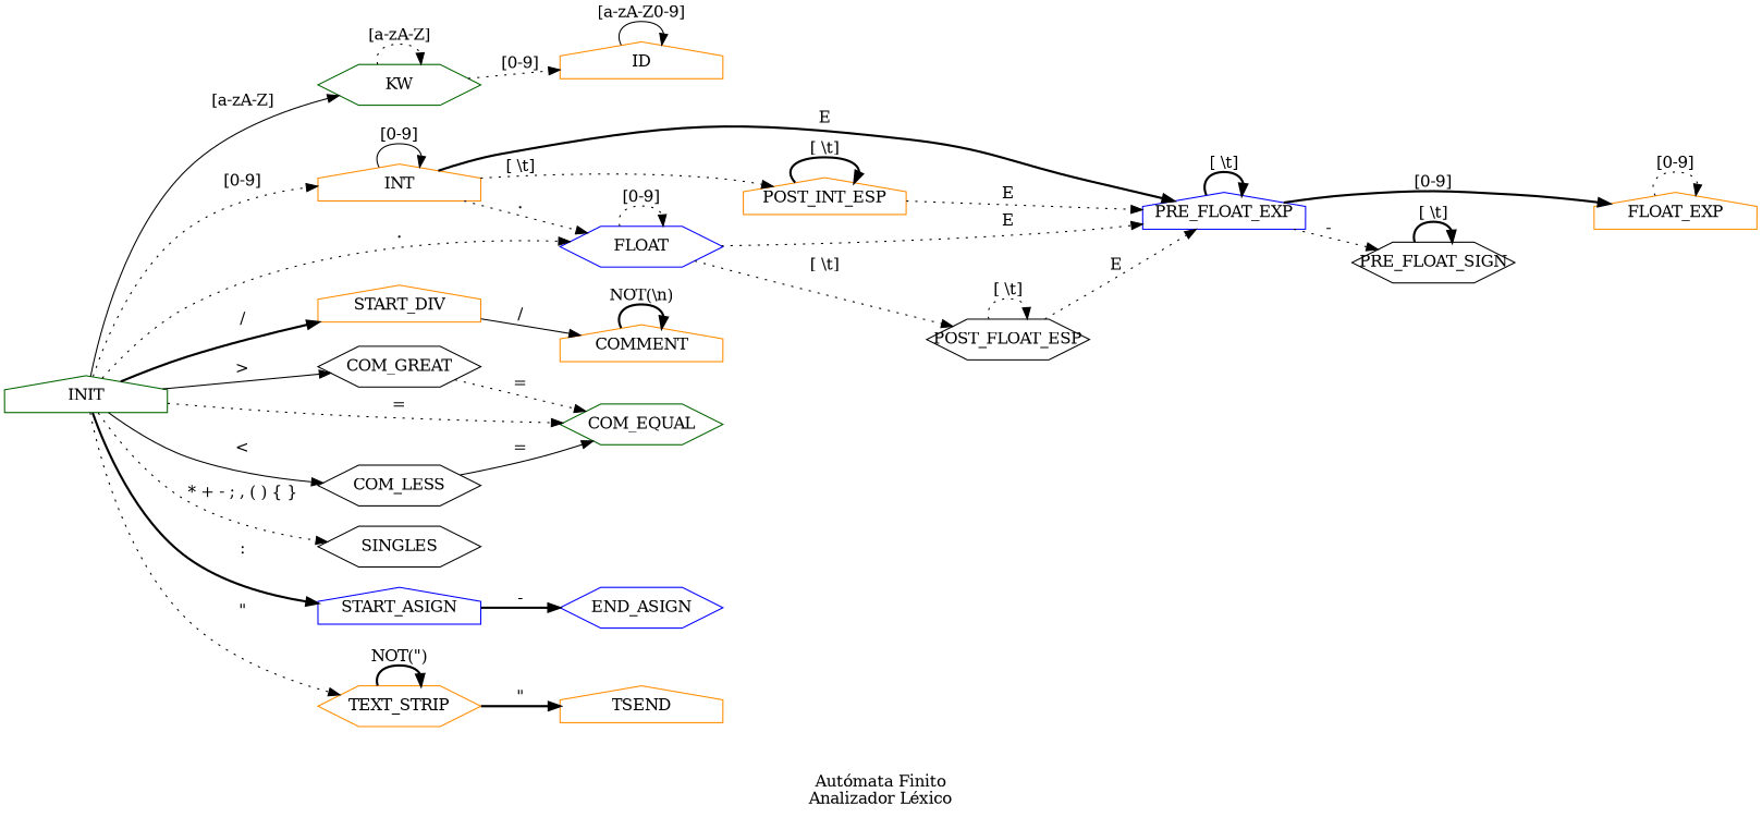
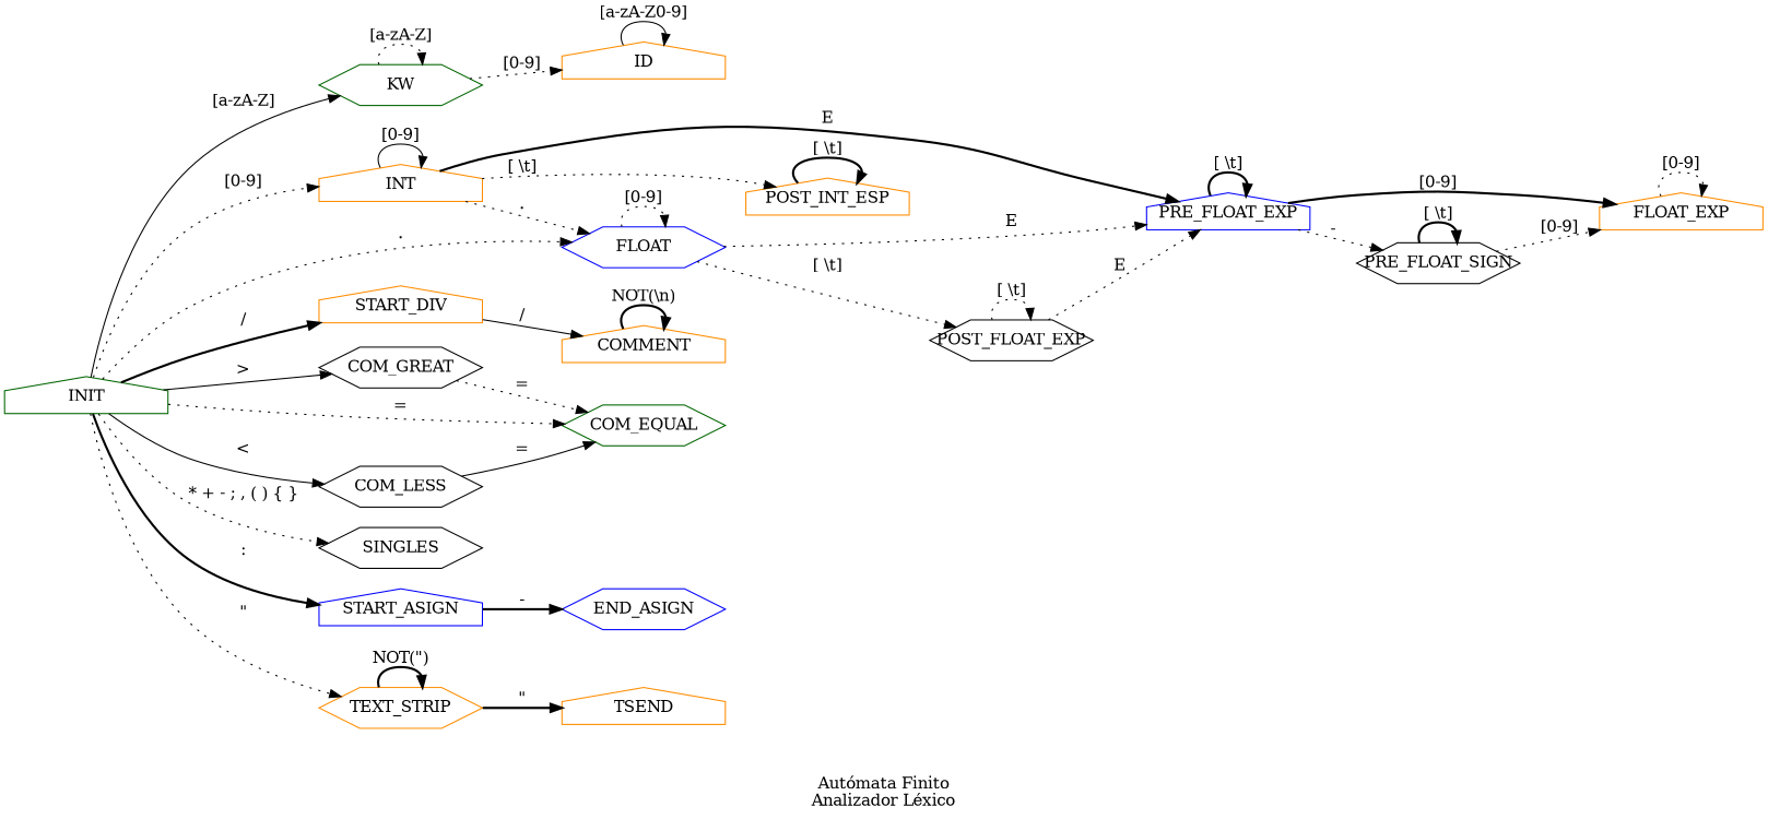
  digraph {
    label="Autómata Finito\nAnalizador Léxico"
    rankdir=LR
    node [color=darkorange fixedsize=true shape=hexagon]
    edge [style=dotted]
    KW [color=darkgreen width=2]
    ID [shape=house width=2]
    INT [shape=house width=2]
    FLOAT [color=blue width=2]
    PRE_FLOAT_EXP [color=blue shape=house width=2]
    POST_INT_ESP [shape=house width=2]
-   POST_FLOAT_ESP [color=black width=2]
+   POST_FLOAT_ESP [color=black width=2 label=POST_FLOAT_EXP]
    FLOAT_EXP [shape=house width=2]
    PRE_FLOAT_SIGN [color=black width=2]
    END_ASIGN [color=blue width=2]
    START_DIV [shape=house width=2]
    COMMENT [shape=house width=2]
    COM_GREAT [color=black width=2]
    COM_EQUAL [color=darkgreen width=2]
    COM_LESS [color=black width=2]
    SINGLES [color=black width=2]
    TSEND [shape=house width=2]
    INIT [color=darkgreen shape=house width=2]
    START_ASIGN [color=blue shape=house width=2]
    TEXT_STRIP [width=2]
    KW -> KW [label="[a-zA-Z]"]
    KW -> ID [label="[0-9]"]
    ID -> ID [label="[a-zA-Z0-9]" style=solid]
    INT -> INT [label="[0-9]" style=solid]
    INT -> FLOAT [label="."]
    INT -> PRE_FLOAT_EXP [label=E style=bold]
    INT -> POST_INT_ESP [label="[ \\t]"]
    FLOAT -> FLOAT [label="[0-9]"]
    FLOAT -> PRE_FLOAT_EXP [label=E]
    FLOAT -> POST_FLOAT_ESP [label="[ \\t]"]
    PRE_FLOAT_EXP -> PRE_FLOAT_EXP [label="[ \\t]" style=bold]
    PRE_FLOAT_EXP -> FLOAT_EXP [label="[0-9]" style=bold]
    PRE_FLOAT_EXP -> PRE_FLOAT_SIGN [label="-"]
-   POST_INT_ESP -> PRE_FLOAT_EXP [label=E]
    POST_INT_ESP -> POST_INT_ESP [label="[ \\t]" style=bold]
    POST_FLOAT_ESP -> PRE_FLOAT_EXP [label=E]
    POST_FLOAT_ESP -> POST_FLOAT_ESP [label="[ \\t]"]
    FLOAT_EXP -> FLOAT_EXP [label="[0-9]"]
+   PRE_FLOAT_SIGN -> FLOAT_EXP [label="[0-9]"]
    PRE_FLOAT_SIGN -> PRE_FLOAT_SIGN [label="[ \\t]" style=bold]
    START_DIV -> COMMENT [label="/" style=solid]
    COMMENT -> COMMENT [label="NOT(\\n)" style=bold]
    COM_GREAT -> COM_EQUAL [label="="]
    COM_LESS -> COM_EQUAL [label="=" style=solid]
    INIT -> KW [label="[a-zA-Z]" style=solid]
    INIT -> INT [label="[0-9]"]
    INIT -> FLOAT [label="."]
    INIT -> START_DIV [label="/" style=bold]
    INIT -> COM_GREAT [label=">" style=solid]
    INIT -> COM_EQUAL [label="="]
    INIT -> COM_LESS [label="<" style=solid]
    INIT -> SINGLES [label="* + - ; , ( ) { }"]
    INIT -> START_ASIGN [label=":" style=bold]
    INIT -> TEXT_STRIP [label="\""]
    START_ASIGN -> END_ASIGN [label="-" style=bold]
    TEXT_STRIP -> TSEND [label="\"" style=bold]
    TEXT_STRIP -> TEXT_STRIP [label="NOT(\")" style=bold]
  }
